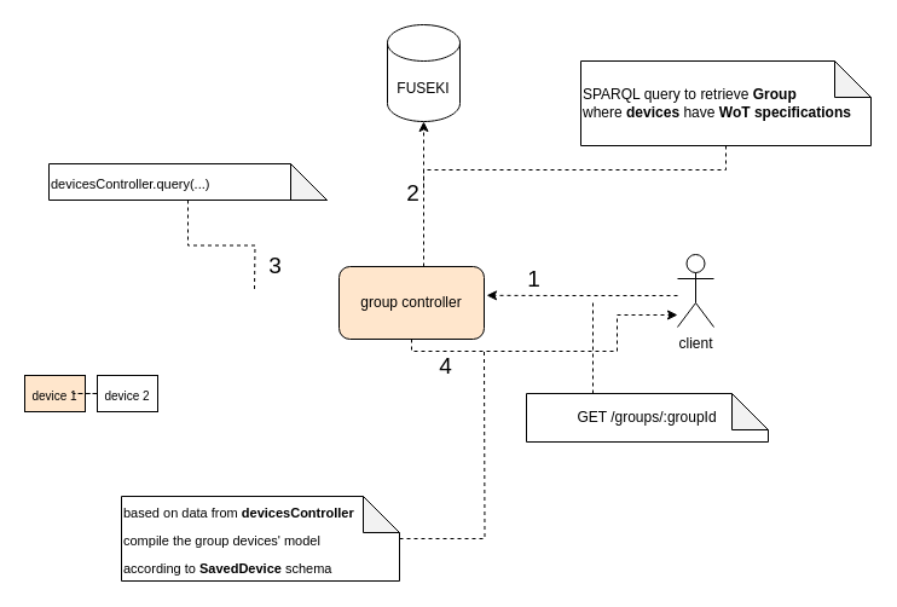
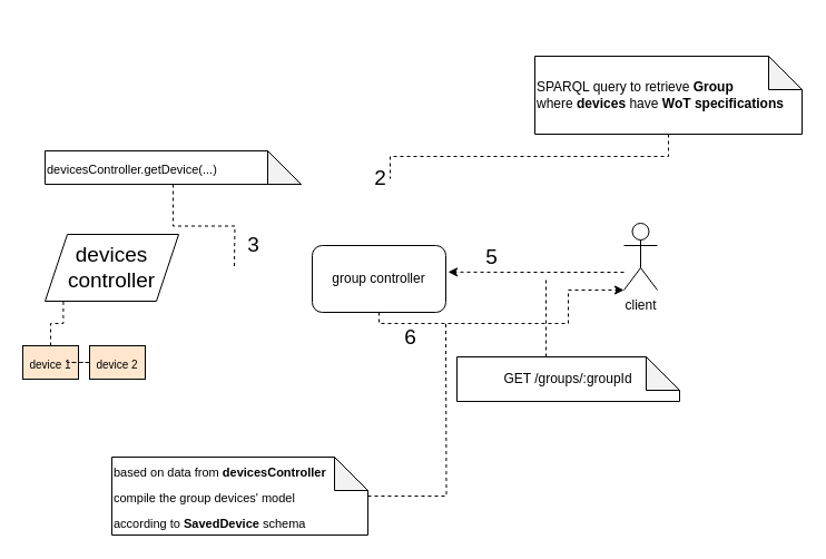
  <mxCell id="0" />
  <mxCell id="1" parent="0" />
- <mxCell id="2" value="FUSEKI" style="shape=cylinder3;whiteSpace=wrap;html=1;boundedLbl=1;backgroundOutline=1;size=15;" parent="1" vertex="1"><mxGeometry x="320" y="20" width="60" height="80" as="geometry" /></mxCell>
  <mxCell id="3" style="edgeStyle=orthogonalEdgeStyle;rounded=0;orthogonalLoop=1;jettySize=auto;html=1;entryX=1.017;entryY=0.397;entryDx=0;entryDy=0;entryPerimeter=0;dashed=1;" parent="1" source="5" target="8" edge="1"><mxGeometry relative="1" as="geometry"><Array as="points"><mxPoint x="460" y="244" /><mxPoint x="460" y="244" /></Array></mxGeometry></mxCell>
  <mxCell id="4" value="2" style="edgeLabel;html=1;align=center;verticalAlign=middle;resizable=0;points=[];fontSize=19;" parent="3" vertex="1" connectable="0"><mxGeometry x="0.37" y="2" relative="1" as="geometry"><mxPoint x="-111.99" y="-85.98" as="offset" /></mxGeometry></mxCell>
- <mxCell id="5" value="client" style="shape=umlActor;verticalLabelPosition=bottom;verticalAlign=top;html=1;outlineConnect=0;" parent="1" vertex="1"><mxGeometry x="560" y="210" width="30" height="60" as="geometry" /></mxCell>
- <mxCell id="6" style="edgeStyle=orthogonalEdgeStyle;rounded=0;orthogonalLoop=1;jettySize=auto;html=1;entryX=0.5;entryY=1;entryDx=0;entryDy=0;entryPerimeter=0;dashed=1;endArrow=classic;endFill=1;" parent="1" source="8" target="2" edge="1"><mxGeometry relative="1" as="geometry"><Array as="points"><mxPoint x="350" y="190" /><mxPoint x="350" y="190" /></Array></mxGeometry></mxCell>
+ <mxCell id="5" value="client" style="shape=umlActor;verticalLabelPosition=bottom;verticalAlign=top;html=1;outlineConnect=0;" parent="1" vertex="1"><mxGeometry x="560" y="200" width="30" height="60" as="geometry" /></mxCell>
  <mxCell id="7" style="edgeStyle=orthogonalEdgeStyle;rounded=0;orthogonalLoop=1;jettySize=auto;html=1;dashed=1;endArrow=classic;endFill=1;fontSize=19;" parent="1" source="8" target="5" edge="1"><mxGeometry relative="1" as="geometry"><mxPoint x="530" y="260" as="targetPoint" /><Array as="points"><mxPoint x="340" y="290" /><mxPoint x="510" y="290" /><mxPoint x="510" y="260" /></Array></mxGeometry></mxCell>
- <mxCell id="8" value="group controller" style="rounded=1;whiteSpace=wrap;html=1;fillColor=#ffe6cc;" parent="1" vertex="1"><mxGeometry x="280" y="220" width="120" height="60" as="geometry" /></mxCell>
+ <mxCell id="8" value="group controller" style="rounded=1;whiteSpace=wrap;html=1;" parent="1" vertex="1"><mxGeometry x="280" y="220" width="120" height="60" as="geometry" /></mxCell>
  <mxCell id="9" style="edgeStyle=orthogonalEdgeStyle;rounded=0;orthogonalLoop=1;jettySize=auto;html=1;dashed=1;endArrow=none;endFill=0;" parent="1" source="10" edge="1"><mxGeometry relative="1" as="geometry"><mxPoint x="490" y="250" as="targetPoint" /><Array as="points"><mxPoint x="490" y="285" /><mxPoint x="490" y="285" /></Array></mxGeometry></mxCell>
- <mxCell id="10" value="GET /groups/:groupId" style="shape=note;whiteSpace=wrap;html=1;backgroundOutline=1;darkOpacity=0.05;" parent="1" vertex="1"><mxGeometry x="435" y="325" width="200" height="40" as="geometry" /></mxCell>
+ <mxCell id="10" value="GET /groups/:groupId" style="shape=note;whiteSpace=wrap;html=1;backgroundOutline=1;darkOpacity=0.05;" parent="1" vertex="1"><mxGeometry x="410" y="320" width="200" height="40" as="geometry" /></mxCell>
  <mxCell id="11" style="edgeStyle=orthogonalEdgeStyle;rounded=0;orthogonalLoop=1;jettySize=auto;html=1;dashed=1;endArrow=none;endFill=0;" parent="1" source="12" edge="1"><mxGeometry relative="1" as="geometry"><mxPoint x="350" y="160" as="targetPoint" /><Array as="points"><mxPoint x="600" y="140" /><mxPoint x="350" y="140" /></Array></mxGeometry></mxCell>
  <mxCell id="12" value="SPARQL query to retrieve &lt;b&gt;Group&lt;/b&gt;&lt;br&gt;where &lt;b&gt;devices&lt;/b&gt;&amp;nbsp;have &lt;b&gt;WoT specifications&lt;/b&gt;" style="shape=note;whiteSpace=wrap;html=1;backgroundOutline=1;darkOpacity=0.05;align=left;" parent="1" vertex="1"><mxGeometry x="480" y="50" width="240" height="70" as="geometry" /></mxCell>
- <mxCell id="13" value="1" style="edgeLabel;html=1;align=center;verticalAlign=middle;resizable=0;points=[];fontSize=19;" parent="1" vertex="1" connectable="0"><mxGeometry x="450.004" y="249.995" as="geometry"><mxPoint x="-10" y="-19" as="offset" /></mxGeometry></mxCell>
+ <mxCell id="13" value="5" style="edgeLabel;html=1;align=center;verticalAlign=middle;resizable=0;points=[];fontSize=19;" parent="1" vertex="1" connectable="0"><mxGeometry x="450.004" y="249.995" as="geometry"><mxPoint x="-10" y="-19" as="offset" /></mxGeometry></mxCell>
+ <mxCell id="14" value="devices controller" style="shape=parallelogram;perimeter=parallelogramPerimeter;whiteSpace=wrap;html=1;fixedSize=1;fontSize=19;align=center;" parent="1" vertex="1"><mxGeometry x="40" y="210" width="120" height="60" as="geometry" /></mxCell>
+ <mxCell id="15" style="edgeStyle=orthogonalEdgeStyle;rounded=0;orthogonalLoop=1;jettySize=auto;html=1;entryX=0.137;entryY=1.003;entryDx=0;entryDy=0;entryPerimeter=0;dashed=1;endArrow=none;endFill=0;fontSize=19;" parent="1" source="16" target="14" edge="1"><mxGeometry relative="1" as="geometry" /></mxCell>
  <mxCell id="16" value="&lt;font style=&quot;font-size: 10px&quot;&gt;device 1&lt;/font&gt;" style="rounded=0;whiteSpace=wrap;html=1;fontSize=19;align=center;fillColor=#ffe6cc;" parent="1" vertex="1"><mxGeometry x="20" y="310" width="50" height="30" as="geometry" /></mxCell>
  <mxCell id="17" style="edgeStyle=orthogonalEdgeStyle;rounded=0;orthogonalLoop=1;jettySize=auto;html=1;dashed=1;endArrow=none;endFill=0;fontSize=19;" parent="1" source="18" target="16" edge="1"><mxGeometry relative="1" as="geometry" /></mxCell>
- <mxCell id="18" value="&lt;font style=&quot;font-size: 10px&quot;&gt;device 2&lt;/font&gt;" style="rounded=0;whiteSpace=wrap;html=1;fontSize=19;align=center;" parent="1" vertex="1"><mxGeometry x="80" y="310" width="50" height="30" as="geometry" /></mxCell>
+ <mxCell id="18" value="&lt;font style=&quot;font-size: 10px&quot;&gt;device 2&lt;/font&gt;" style="rounded=0;whiteSpace=wrap;html=1;fontSize=19;align=center;fillColor=#ffe6cc;" parent="1" vertex="1"><mxGeometry x="80" y="310" width="50" height="30" as="geometry" /></mxCell>
  <mxCell id="19" value="3" style="edgeLabel;html=1;align=center;verticalAlign=middle;resizable=0;points=[];fontSize=19;" parent="1" vertex="1" connectable="0"><mxGeometry x="380.004" y="149.995" as="geometry"><mxPoint x="-154" y="70" as="offset" /></mxGeometry></mxCell>
  <mxCell id="20" style="edgeStyle=orthogonalEdgeStyle;rounded=0;orthogonalLoop=1;jettySize=auto;html=1;dashed=1;endArrow=none;endFill=0;fontSize=19;" parent="1" source="21" edge="1"><mxGeometry relative="1" as="geometry"><mxPoint x="210" y="240" as="targetPoint" /></mxGeometry></mxCell>
- <mxCell id="21" value="&lt;font style=&quot;font-size: 11px&quot;&gt;devicesController.query(...)&lt;/font&gt;" style="shape=note;whiteSpace=wrap;html=1;backgroundOutline=1;darkOpacity=0.05;fontSize=19;align=left;" parent="1" vertex="1"><mxGeometry x="40" y="135" width="230" height="30" as="geometry" /></mxCell>
+ <mxCell id="21" value="&lt;font style=&quot;font-size: 11px&quot;&gt;devicesController.getDevice(...)&lt;/font&gt;" style="shape=note;whiteSpace=wrap;html=1;backgroundOutline=1;darkOpacity=0.05;fontSize=19;align=left;" parent="1" vertex="1"><mxGeometry x="40" y="135" width="230" height="30" as="geometry" /></mxCell>
  <mxCell id="22" style="edgeStyle=orthogonalEdgeStyle;rounded=0;orthogonalLoop=1;jettySize=auto;html=1;dashed=1;endArrow=none;endFill=0;fontSize=19;" parent="1" source="23" edge="1"><mxGeometry relative="1" as="geometry"><mxPoint x="400" y="290" as="targetPoint" /></mxGeometry></mxCell>
  <mxCell id="23" value="&lt;font style=&quot;font-size: 11px ; line-height: 90%&quot;&gt;based on data from &lt;b&gt;devicesController&lt;/b&gt;&lt;br&gt;compile the group devices' model&lt;br&gt;according to &lt;b&gt;SavedDevice&lt;/b&gt;&amp;nbsp;schema&lt;br&gt;&lt;/font&gt;" style="shape=note;whiteSpace=wrap;html=1;backgroundOutline=1;darkOpacity=0.05;fontSize=19;align=left;" parent="1" vertex="1"><mxGeometry x="100" y="410" width="230" height="70" as="geometry" /></mxCell>
- <mxCell id="24" value="4" style="edgeLabel;html=1;align=center;verticalAlign=middle;resizable=0;points=[];fontSize=19;" parent="1" vertex="1" connectable="0"><mxGeometry x="350.004" y="179.995" as="geometry"><mxPoint x="17" y="123" as="offset" /></mxGeometry></mxCell>
+ <mxCell id="24" value="6" style="edgeLabel;html=1;align=center;verticalAlign=middle;resizable=0;points=[];fontSize=19;" parent="1" vertex="1" connectable="0"><mxGeometry x="350.004" y="179.995" as="geometry"><mxPoint x="17" y="123" as="offset" /></mxGeometry></mxCell>
